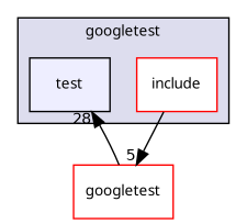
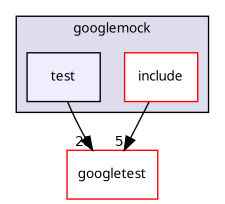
  digraph {
    compound=true
    fontname="Noto Sans"
    node [color=red fillcolor=white fontname="Noto Sans" fontsize=10 shape=box style=filled]
    edge [fontname="Noto Sans" labeldistance=1.5 labelfontname=Helvetica labelfontsize=10]
    n1 [label=include]
    n2 [fillcolor="#eeeeff" label=test pencolor=black color=""]
    n3 [label=googletest]
    subgraph cluster_1 {
      bgcolor="#ddddee"
      fontsize=10
-     label=googletest
+     label=googlemock
      pencolor=black
      n1
      n2
    }
    n1 -> n3 [headlabel=5]
-   n3 -> n2 [headlabel=28]
+   n2 -> n3 [headlabel=28]
  }
